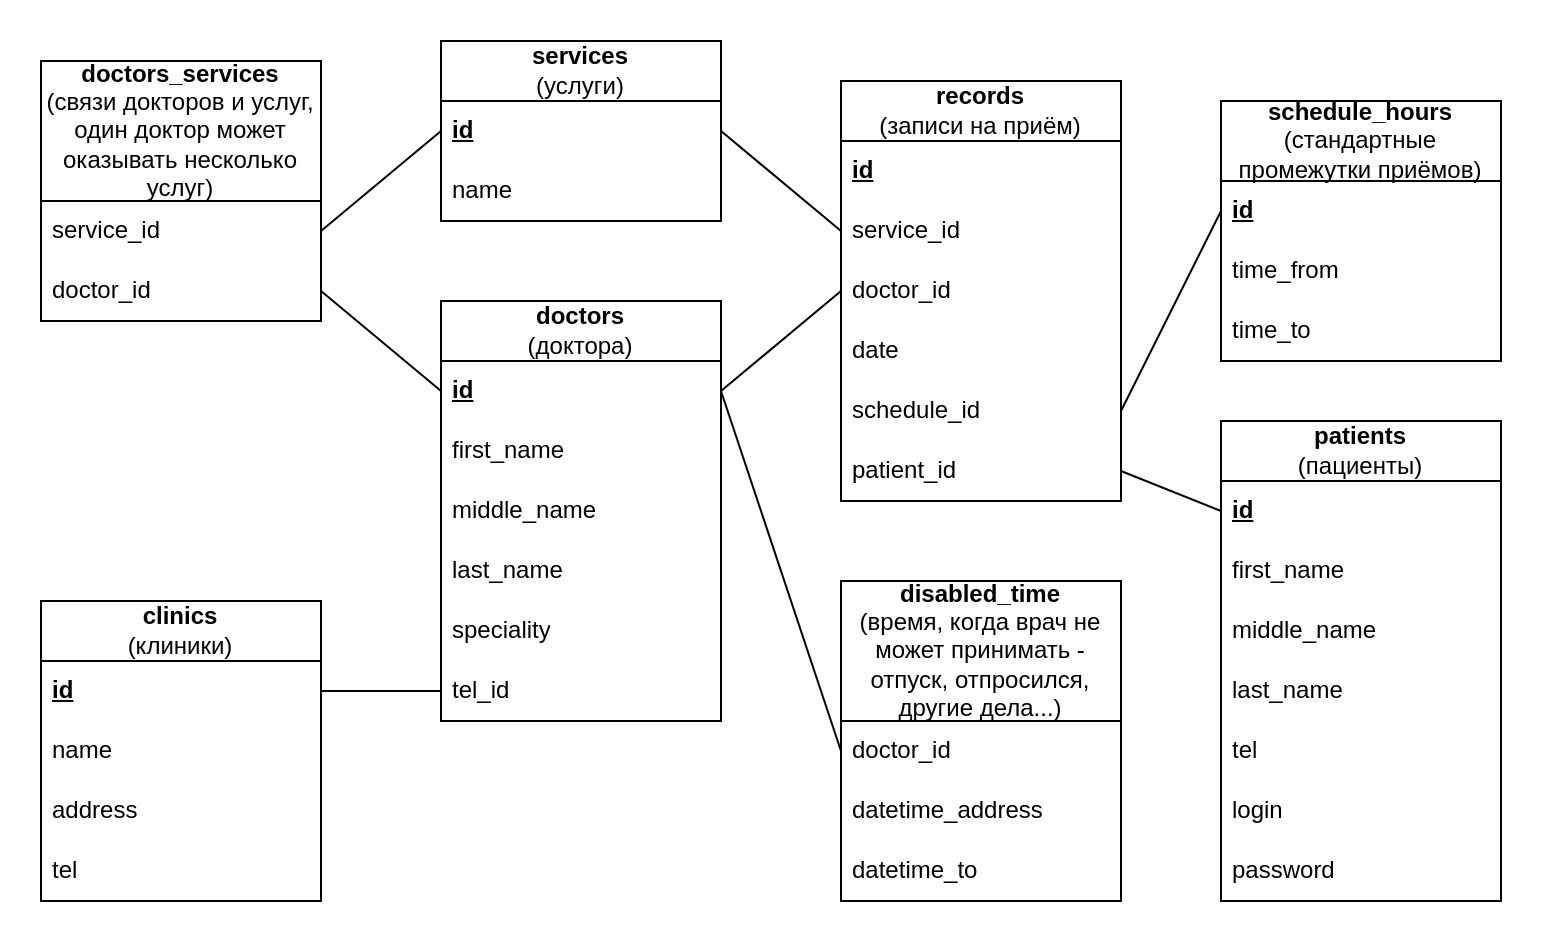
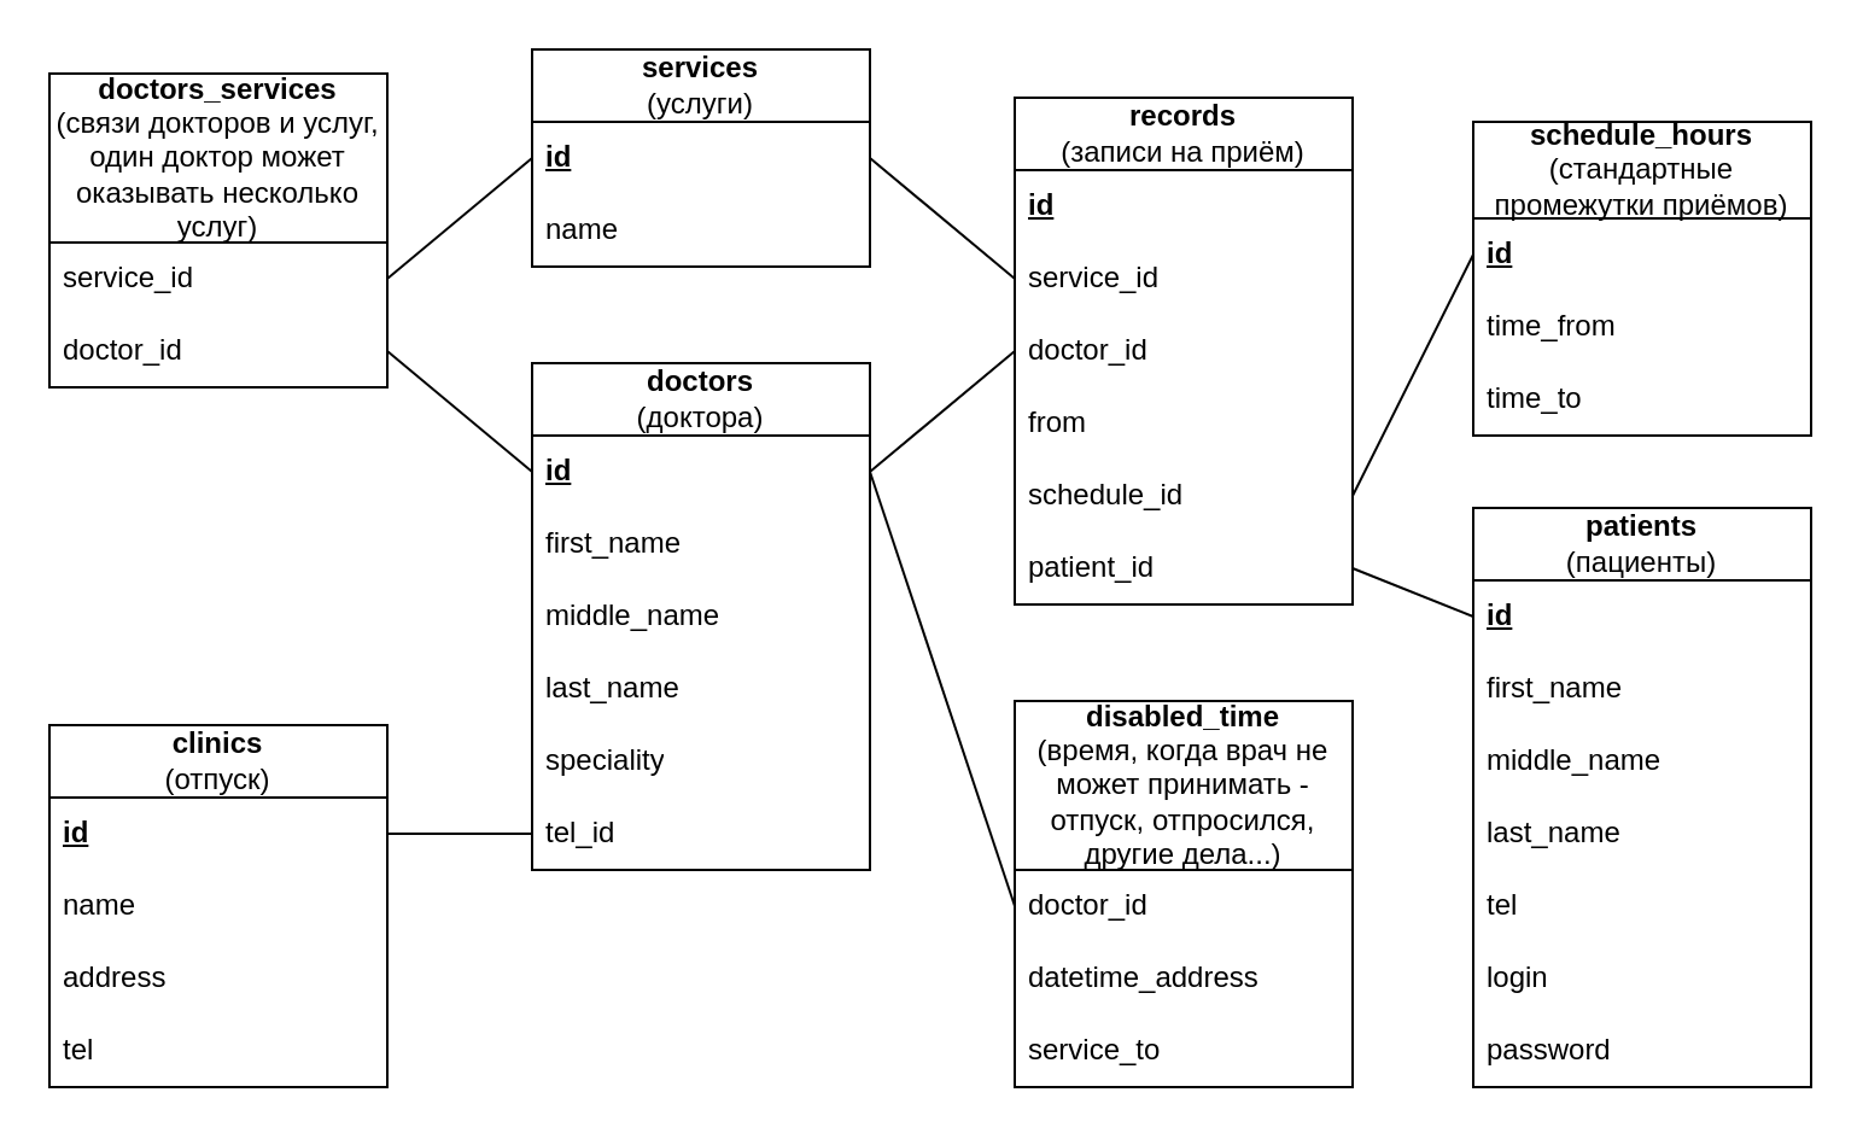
  <mxCell id="0" />
  <mxCell id="1" parent="0" />
- <mxCell id="2" value="&lt;b&gt;clinics&lt;/b&gt;&lt;br&gt;(клиники)" style="swimlane;fontStyle=0;childLayout=stackLayout;horizontal=1;startSize=30;horizontalStack=0;resizeParent=1;resizeParentMax=0;resizeLast=0;collapsible=1;marginBottom=0;whiteSpace=wrap;html=1;" vertex="1" parent="1"><mxGeometry x="20" y="300" width="140" height="150" as="geometry"><mxRectangle x="60" y="270" width="70" height="30" as="alternateBounds" /></mxGeometry></mxCell>
+ <mxCell id="2" value="&lt;b&gt;clinics&lt;/b&gt;&lt;br&gt;(отпуск)" style="swimlane;fontStyle=0;childLayout=stackLayout;horizontal=1;startSize=30;horizontalStack=0;resizeParent=1;resizeParentMax=0;resizeLast=0;collapsible=1;marginBottom=0;whiteSpace=wrap;html=1;" vertex="1" parent="1"><mxGeometry x="20" y="300" width="140" height="150" as="geometry"><mxRectangle x="60" y="270" width="70" height="30" as="alternateBounds" /></mxGeometry></mxCell>
  <mxCell id="3" value="&lt;u&gt;&lt;b&gt;id&lt;/b&gt;&lt;/u&gt;" style="text;strokeColor=none;fillColor=none;align=left;verticalAlign=middle;spacingLeft=4;spacingRight=4;overflow=hidden;points=[[0,0.5],[1,0.5]];portConstraint=eastwest;rotatable=0;whiteSpace=wrap;html=1;" vertex="1" parent="2"><mxGeometry y="30" width="140" height="30" as="geometry" /></mxCell>
  <mxCell id="4" value="name" style="text;strokeColor=none;fillColor=none;align=left;verticalAlign=middle;spacingLeft=4;spacingRight=4;overflow=hidden;points=[[0,0.5],[1,0.5]];portConstraint=eastwest;rotatable=0;whiteSpace=wrap;html=1;" vertex="1" parent="2"><mxGeometry y="60" width="140" height="30" as="geometry" /></mxCell>
  <mxCell id="5" value="address" style="text;strokeColor=none;fillColor=none;align=left;verticalAlign=middle;spacingLeft=4;spacingRight=4;overflow=hidden;points=[[0,0.5],[1,0.5]];portConstraint=eastwest;rotatable=0;whiteSpace=wrap;html=1;" vertex="1" parent="2"><mxGeometry y="90" width="140" height="30" as="geometry" /></mxCell>
  <mxCell id="6" value="tel" style="text;strokeColor=none;fillColor=none;align=left;verticalAlign=middle;spacingLeft=4;spacingRight=4;overflow=hidden;points=[[0,0.5],[1,0.5]];portConstraint=eastwest;rotatable=0;whiteSpace=wrap;html=1;" vertex="1" parent="2"><mxGeometry y="120" width="140" height="30" as="geometry" /></mxCell>
  <mxCell id="7" style="edgeStyle=orthogonalEdgeStyle;rounded=0;orthogonalLoop=1;jettySize=auto;html=1;exitX=1;exitY=0.5;exitDx=0;exitDy=0;" edge="1" parent="2" source="4" target="4"><mxGeometry relative="1" as="geometry" /></mxCell>
  <mxCell id="8" value="&lt;b&gt;doctors&lt;/b&gt;&lt;br&gt;(доктора)" style="swimlane;fontStyle=0;childLayout=stackLayout;horizontal=1;startSize=30;horizontalStack=0;resizeParent=1;resizeParentMax=0;resizeLast=0;collapsible=1;marginBottom=0;whiteSpace=wrap;html=1;" vertex="1" parent="1"><mxGeometry x="220" y="150" width="140" height="210" as="geometry" /></mxCell>
  <mxCell id="9" value="&lt;u&gt;&lt;b&gt;id&lt;/b&gt;&lt;/u&gt;" style="text;strokeColor=none;fillColor=none;align=left;verticalAlign=middle;spacingLeft=4;spacingRight=4;overflow=hidden;points=[[0,0.5],[1,0.5]];portConstraint=eastwest;rotatable=0;whiteSpace=wrap;html=1;" vertex="1" parent="8"><mxGeometry y="30" width="140" height="30" as="geometry" /></mxCell>
  <mxCell id="10" value="first_name" style="text;strokeColor=none;fillColor=none;align=left;verticalAlign=middle;spacingLeft=4;spacingRight=4;overflow=hidden;points=[[0,0.5],[1,0.5]];portConstraint=eastwest;rotatable=0;whiteSpace=wrap;html=1;" vertex="1" parent="8"><mxGeometry y="60" width="140" height="30" as="geometry" /></mxCell>
  <mxCell id="11" value="middle_name" style="text;strokeColor=none;fillColor=none;align=left;verticalAlign=middle;spacingLeft=4;spacingRight=4;overflow=hidden;points=[[0,0.5],[1,0.5]];portConstraint=eastwest;rotatable=0;whiteSpace=wrap;html=1;" vertex="1" parent="8"><mxGeometry y="90" width="140" height="30" as="geometry" /></mxCell>
  <mxCell id="12" value="last_name" style="text;strokeColor=none;fillColor=none;align=left;verticalAlign=middle;spacingLeft=4;spacingRight=4;overflow=hidden;points=[[0,0.5],[1,0.5]];portConstraint=eastwest;rotatable=0;whiteSpace=wrap;html=1;" vertex="1" parent="8"><mxGeometry y="120" width="140" height="30" as="geometry" /></mxCell>
  <mxCell id="13" value="speciality" style="text;strokeColor=none;fillColor=none;align=left;verticalAlign=middle;spacingLeft=4;spacingRight=4;overflow=hidden;points=[[0,0.5],[1,0.5]];portConstraint=eastwest;rotatable=0;whiteSpace=wrap;html=1;" vertex="1" parent="8"><mxGeometry y="150" width="140" height="30" as="geometry" /></mxCell>
  <mxCell id="14" value="tel_id" style="text;strokeColor=none;fillColor=none;align=left;verticalAlign=middle;spacingLeft=4;spacingRight=4;overflow=hidden;points=[[0,0.5],[1,0.5]];portConstraint=eastwest;rotatable=0;whiteSpace=wrap;html=1;" vertex="1" parent="8"><mxGeometry y="180" width="140" height="30" as="geometry" /></mxCell>
  <mxCell id="15" value="" style="endArrow=none;html=1;rounded=0;exitX=1;exitY=0.5;exitDx=0;exitDy=0;entryX=0;entryY=0.5;entryDx=0;entryDy=0;" edge="1" parent="1" source="3" target="14"><mxGeometry width="50" height="50" relative="1" as="geometry"><mxPoint x="350" y="300" as="sourcePoint" /><mxPoint x="400" y="250" as="targetPoint" /></mxGeometry></mxCell>
  <mxCell id="16" value="&lt;b&gt;records&lt;/b&gt;&lt;br&gt;(записи на приём)" style="swimlane;fontStyle=0;childLayout=stackLayout;horizontal=1;startSize=30;horizontalStack=0;resizeParent=1;resizeParentMax=0;resizeLast=0;collapsible=1;marginBottom=0;whiteSpace=wrap;html=1;" vertex="1" parent="1"><mxGeometry x="420" y="40" width="140" height="210" as="geometry" /></mxCell>
  <mxCell id="17" value="&lt;u&gt;&lt;b&gt;id&lt;/b&gt;&lt;/u&gt;" style="text;strokeColor=none;fillColor=none;align=left;verticalAlign=middle;spacingLeft=4;spacingRight=4;overflow=hidden;points=[[0,0.5],[1,0.5]];portConstraint=eastwest;rotatable=0;whiteSpace=wrap;html=1;" vertex="1" parent="16"><mxGeometry y="30" width="140" height="30" as="geometry" /></mxCell>
  <mxCell id="18" value="service_id" style="text;strokeColor=none;fillColor=none;align=left;verticalAlign=middle;spacingLeft=4;spacingRight=4;overflow=hidden;points=[[0,0.5],[1,0.5]];portConstraint=eastwest;rotatable=0;whiteSpace=wrap;html=1;" vertex="1" parent="16"><mxGeometry y="60" width="140" height="30" as="geometry" /></mxCell>
  <mxCell id="19" value="doctor_id" style="text;strokeColor=none;fillColor=none;align=left;verticalAlign=middle;spacingLeft=4;spacingRight=4;overflow=hidden;points=[[0,0.5],[1,0.5]];portConstraint=eastwest;rotatable=0;whiteSpace=wrap;html=1;" vertex="1" parent="16"><mxGeometry y="90" width="140" height="30" as="geometry" /></mxCell>
- <mxCell id="20" value="date" style="text;strokeColor=none;fillColor=none;align=left;verticalAlign=middle;spacingLeft=4;spacingRight=4;overflow=hidden;points=[[0,0.5],[1,0.5]];portConstraint=eastwest;rotatable=0;whiteSpace=wrap;html=1;" vertex="1" parent="16"><mxGeometry y="120" width="140" height="30" as="geometry" /></mxCell>
+ <mxCell id="20" value="from" style="text;strokeColor=none;fillColor=none;align=left;verticalAlign=middle;spacingLeft=4;spacingRight=4;overflow=hidden;points=[[0,0.5],[1,0.5]];portConstraint=eastwest;rotatable=0;whiteSpace=wrap;html=1;" vertex="1" parent="16"><mxGeometry y="120" width="140" height="30" as="geometry" /></mxCell>
  <mxCell id="21" value="schedule_id" style="text;strokeColor=none;fillColor=none;align=left;verticalAlign=middle;spacingLeft=4;spacingRight=4;overflow=hidden;points=[[0,0.5],[1,0.5]];portConstraint=eastwest;rotatable=0;whiteSpace=wrap;html=1;" vertex="1" parent="16"><mxGeometry y="150" width="140" height="30" as="geometry" /></mxCell>
  <mxCell id="22" value="patient_id" style="text;strokeColor=none;fillColor=none;align=left;verticalAlign=middle;spacingLeft=4;spacingRight=4;overflow=hidden;points=[[0,0.5],[1,0.5]];portConstraint=eastwest;rotatable=0;whiteSpace=wrap;html=1;" vertex="1" parent="16"><mxGeometry y="180" width="140" height="30" as="geometry" /></mxCell>
  <mxCell id="23" value="&lt;b&gt;patients&lt;/b&gt;&lt;br&gt;(пациенты)" style="swimlane;fontStyle=0;childLayout=stackLayout;horizontal=1;startSize=30;horizontalStack=0;resizeParent=1;resizeParentMax=0;resizeLast=0;collapsible=1;marginBottom=0;whiteSpace=wrap;html=1;" vertex="1" parent="1"><mxGeometry x="610" y="210" width="140" height="240" as="geometry" /></mxCell>
  <mxCell id="24" value="&lt;b&gt;&lt;u&gt;id&lt;/u&gt;&lt;/b&gt;" style="text;strokeColor=none;fillColor=none;align=left;verticalAlign=middle;spacingLeft=4;spacingRight=4;overflow=hidden;points=[[0,0.5],[1,0.5]];portConstraint=eastwest;rotatable=0;whiteSpace=wrap;html=1;" vertex="1" parent="23"><mxGeometry y="30" width="140" height="30" as="geometry" /></mxCell>
  <mxCell id="25" value="first_name" style="text;strokeColor=none;fillColor=none;align=left;verticalAlign=middle;spacingLeft=4;spacingRight=4;overflow=hidden;points=[[0,0.5],[1,0.5]];portConstraint=eastwest;rotatable=0;whiteSpace=wrap;html=1;" vertex="1" parent="23"><mxGeometry y="60" width="140" height="30" as="geometry" /></mxCell>
  <mxCell id="26" value="middle_name" style="text;strokeColor=none;fillColor=none;align=left;verticalAlign=middle;spacingLeft=4;spacingRight=4;overflow=hidden;points=[[0,0.5],[1,0.5]];portConstraint=eastwest;rotatable=0;whiteSpace=wrap;html=1;" vertex="1" parent="23"><mxGeometry y="90" width="140" height="30" as="geometry" /></mxCell>
  <mxCell id="27" value="last_name" style="text;strokeColor=none;fillColor=none;align=left;verticalAlign=middle;spacingLeft=4;spacingRight=4;overflow=hidden;points=[[0,0.5],[1,0.5]];portConstraint=eastwest;rotatable=0;whiteSpace=wrap;html=1;" vertex="1" parent="23"><mxGeometry y="120" width="140" height="30" as="geometry" /></mxCell>
  <mxCell id="28" value="tel" style="text;strokeColor=none;fillColor=none;align=left;verticalAlign=middle;spacingLeft=4;spacingRight=4;overflow=hidden;points=[[0,0.5],[1,0.5]];portConstraint=eastwest;rotatable=0;whiteSpace=wrap;html=1;" vertex="1" parent="23"><mxGeometry y="150" width="140" height="30" as="geometry" /></mxCell>
  <mxCell id="29" value="login" style="text;strokeColor=none;fillColor=none;align=left;verticalAlign=middle;spacingLeft=4;spacingRight=4;overflow=hidden;points=[[0,0.5],[1,0.5]];portConstraint=eastwest;rotatable=0;whiteSpace=wrap;html=1;" vertex="1" parent="23"><mxGeometry y="180" width="140" height="30" as="geometry" /></mxCell>
  <mxCell id="30" value="password" style="text;strokeColor=none;fillColor=none;align=left;verticalAlign=middle;spacingLeft=4;spacingRight=4;overflow=hidden;points=[[0,0.5],[1,0.5]];portConstraint=eastwest;rotatable=0;whiteSpace=wrap;html=1;" vertex="1" parent="23"><mxGeometry y="210" width="140" height="30" as="geometry" /></mxCell>
  <mxCell id="31" value="" style="endArrow=none;html=1;rounded=0;exitX=1;exitY=0.5;exitDx=0;exitDy=0;entryX=0;entryY=0.5;entryDx=0;entryDy=0;" edge="1" parent="1" source="9" target="19"><mxGeometry width="50" height="50" relative="1" as="geometry"><mxPoint x="336" y="300" as="sourcePoint" /><mxPoint x="386" y="250" as="targetPoint" /></mxGeometry></mxCell>
  <mxCell id="32" value="" style="endArrow=none;html=1;rounded=0;exitX=1;exitY=0.5;exitDx=0;exitDy=0;entryX=0;entryY=0.5;entryDx=0;entryDy=0;" edge="1" parent="1" source="22" target="24"><mxGeometry width="50" height="50" relative="1" as="geometry"><mxPoint x="350" y="300" as="sourcePoint" /><mxPoint x="400" y="250" as="targetPoint" /></mxGeometry></mxCell>
  <mxCell id="33" value="&lt;b&gt;services&lt;/b&gt;&lt;br&gt;(услуги)" style="swimlane;fontStyle=0;childLayout=stackLayout;horizontal=1;startSize=30;horizontalStack=0;resizeParent=1;resizeParentMax=0;resizeLast=0;collapsible=1;marginBottom=0;whiteSpace=wrap;html=1;" vertex="1" parent="1"><mxGeometry x="220" y="20" width="140" height="90" as="geometry" /></mxCell>
  <mxCell id="34" value="&lt;b&gt;&lt;u&gt;id&lt;/u&gt;&lt;/b&gt;" style="text;strokeColor=none;fillColor=none;align=left;verticalAlign=middle;spacingLeft=4;spacingRight=4;overflow=hidden;points=[[0,0.5],[1,0.5]];portConstraint=eastwest;rotatable=0;whiteSpace=wrap;html=1;" vertex="1" parent="33"><mxGeometry y="30" width="140" height="30" as="geometry" /></mxCell>
  <mxCell id="35" value="name" style="text;strokeColor=none;fillColor=none;align=left;verticalAlign=middle;spacingLeft=4;spacingRight=4;overflow=hidden;points=[[0,0.5],[1,0.5]];portConstraint=eastwest;rotatable=0;whiteSpace=wrap;html=1;" vertex="1" parent="33"><mxGeometry y="60" width="140" height="30" as="geometry" /></mxCell>
  <mxCell id="36" value="&lt;b&gt;doctors_services&lt;/b&gt;&lt;br&gt;(связи докторов и услуг, один доктор может оказывать несколько услуг)" style="swimlane;fontStyle=0;childLayout=stackLayout;horizontal=1;startSize=70;horizontalStack=0;resizeParent=1;resizeParentMax=0;resizeLast=0;collapsible=1;marginBottom=0;whiteSpace=wrap;html=1;" vertex="1" parent="1"><mxGeometry x="20" y="30" width="140" height="130" as="geometry" /></mxCell>
  <mxCell id="37" value="service_id" style="text;strokeColor=none;fillColor=none;align=left;verticalAlign=middle;spacingLeft=4;spacingRight=4;overflow=hidden;points=[[0,0.5],[1,0.5]];portConstraint=eastwest;rotatable=0;whiteSpace=wrap;html=1;" vertex="1" parent="36"><mxGeometry y="70" width="140" height="30" as="geometry" /></mxCell>
  <mxCell id="38" value="doctor_id" style="text;strokeColor=none;fillColor=none;align=left;verticalAlign=middle;spacingLeft=4;spacingRight=4;overflow=hidden;points=[[0,0.5],[1,0.5]];portConstraint=eastwest;rotatable=0;whiteSpace=wrap;html=1;" vertex="1" parent="36"><mxGeometry y="100" width="140" height="30" as="geometry" /></mxCell>
  <mxCell id="39" value="" style="endArrow=none;html=1;rounded=0;entryX=0;entryY=0.5;entryDx=0;entryDy=0;exitX=1;exitY=0.5;exitDx=0;exitDy=0;" edge="1" parent="1" source="37" target="34"><mxGeometry width="50" height="50" relative="1" as="geometry"><mxPoint x="350" y="300" as="sourcePoint" /><mxPoint x="400" y="250" as="targetPoint" /></mxGeometry></mxCell>
  <mxCell id="40" value="" style="endArrow=none;html=1;rounded=0;exitX=1;exitY=0.5;exitDx=0;exitDy=0;entryX=0;entryY=0.5;entryDx=0;entryDy=0;" edge="1" parent="1" source="38" target="9"><mxGeometry width="50" height="50" relative="1" as="geometry"><mxPoint x="350" y="300" as="sourcePoint" /><mxPoint x="400" y="250" as="targetPoint" /></mxGeometry></mxCell>
  <mxCell id="41" value="" style="endArrow=none;html=1;rounded=0;entryX=0;entryY=0.5;entryDx=0;entryDy=0;exitX=1;exitY=0.5;exitDx=0;exitDy=0;" edge="1" parent="1" source="34" target="18"><mxGeometry width="50" height="50" relative="1" as="geometry"><mxPoint x="96" y="300" as="sourcePoint" /><mxPoint x="146" y="250" as="targetPoint" /></mxGeometry></mxCell>
  <mxCell id="42" value="&lt;b&gt;schedule_hours&lt;/b&gt;&lt;br&gt;(стандартные промежутки приёмов)" style="swimlane;fontStyle=0;childLayout=stackLayout;horizontal=1;startSize=40;horizontalStack=0;resizeParent=1;resizeParentMax=0;resizeLast=0;collapsible=1;marginBottom=0;whiteSpace=wrap;html=1;" vertex="1" parent="1"><mxGeometry x="610" y="50" width="140" height="130" as="geometry" /></mxCell>
  <mxCell id="43" value="&lt;b&gt;&lt;u&gt;id&lt;/u&gt;&lt;/b&gt;" style="text;strokeColor=none;fillColor=none;align=left;verticalAlign=middle;spacingLeft=4;spacingRight=4;overflow=hidden;points=[[0,0.5],[1,0.5]];portConstraint=eastwest;rotatable=0;whiteSpace=wrap;html=1;" vertex="1" parent="42"><mxGeometry y="40" width="140" height="30" as="geometry" /></mxCell>
  <mxCell id="44" value="time_from" style="text;strokeColor=none;fillColor=none;align=left;verticalAlign=middle;spacingLeft=4;spacingRight=4;overflow=hidden;points=[[0,0.5],[1,0.5]];portConstraint=eastwest;rotatable=0;whiteSpace=wrap;html=1;" vertex="1" parent="42"><mxGeometry y="70" width="140" height="30" as="geometry" /></mxCell>
  <mxCell id="45" value="time_to" style="text;strokeColor=none;fillColor=none;align=left;verticalAlign=middle;spacingLeft=4;spacingRight=4;overflow=hidden;points=[[0,0.5],[1,0.5]];portConstraint=eastwest;rotatable=0;whiteSpace=wrap;html=1;" vertex="1" parent="42"><mxGeometry y="100" width="140" height="30" as="geometry" /></mxCell>
  <mxCell id="46" value="" style="endArrow=none;html=1;rounded=0;exitX=0;exitY=0.5;exitDx=0;exitDy=0;entryX=1;entryY=0.5;entryDx=0;entryDy=0;" edge="1" parent="1" source="43" target="21"><mxGeometry width="50" height="50" relative="1" as="geometry"><mxPoint x="110" y="300" as="sourcePoint" /><mxPoint x="160" y="250" as="targetPoint" /></mxGeometry></mxCell>
  <mxCell id="47" value="&lt;b&gt;disabled_time&lt;/b&gt;&lt;br&gt;(время, когда врач не может принимать - отпуск, отпросился, другие дела...)" style="swimlane;fontStyle=0;childLayout=stackLayout;horizontal=1;startSize=70;horizontalStack=0;resizeParent=1;resizeParentMax=0;resizeLast=0;collapsible=1;marginBottom=0;whiteSpace=wrap;html=1;" vertex="1" parent="1"><mxGeometry x="420" y="290" width="140" height="160" as="geometry" /></mxCell>
  <mxCell id="48" value="doctor_id" style="text;strokeColor=none;fillColor=none;align=left;verticalAlign=middle;spacingLeft=4;spacingRight=4;overflow=hidden;points=[[0,0.5],[1,0.5]];portConstraint=eastwest;rotatable=0;whiteSpace=wrap;html=1;" vertex="1" parent="47"><mxGeometry y="70" width="140" height="30" as="geometry" /></mxCell>
  <mxCell id="49" value="datetime_address" style="text;strokeColor=none;fillColor=none;align=left;verticalAlign=middle;spacingLeft=4;spacingRight=4;overflow=hidden;points=[[0,0.5],[1,0.5]];portConstraint=eastwest;rotatable=0;whiteSpace=wrap;html=1;" vertex="1" parent="47"><mxGeometry y="100" width="140" height="30" as="geometry" /></mxCell>
- <mxCell id="50" value="datetime_to" style="text;strokeColor=none;fillColor=none;align=left;verticalAlign=middle;spacingLeft=4;spacingRight=4;overflow=hidden;points=[[0,0.5],[1,0.5]];portConstraint=eastwest;rotatable=0;whiteSpace=wrap;html=1;" vertex="1" parent="47"><mxGeometry y="130" width="140" height="30" as="geometry" /></mxCell>
+ <mxCell id="50" value="service_to" style="text;strokeColor=none;fillColor=none;align=left;verticalAlign=middle;spacingLeft=4;spacingRight=4;overflow=hidden;points=[[0,0.5],[1,0.5]];portConstraint=eastwest;rotatable=0;whiteSpace=wrap;html=1;" vertex="1" parent="47"><mxGeometry y="130" width="140" height="30" as="geometry" /></mxCell>
  <mxCell id="51" value="" style="endArrow=none;html=1;rounded=0;exitX=0;exitY=0.5;exitDx=0;exitDy=0;entryX=1;entryY=0.5;entryDx=0;entryDy=0;" edge="1" parent="1" source="48" target="9"><mxGeometry width="50" height="50" relative="1" as="geometry"><mxPoint x="110" y="300" as="sourcePoint" /><mxPoint x="160" y="250" as="targetPoint" /></mxGeometry></mxCell>
